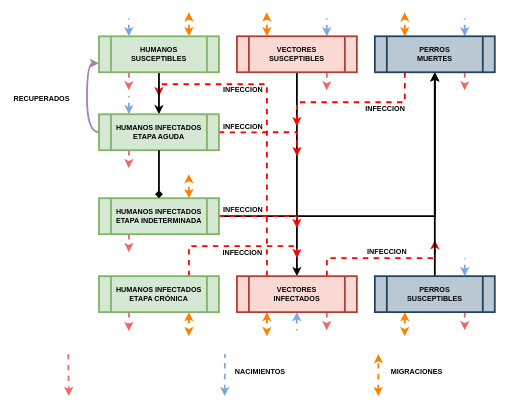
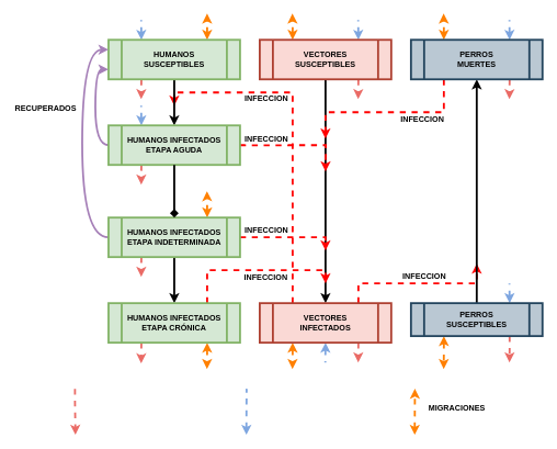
  <mxCell id="0" />
  <mxCell id="1" parent="0" />
  <mxCell id="2" style="edgeStyle=orthogonalEdgeStyle;rounded=0;orthogonalLoop=1;jettySize=auto;html=1;entryX=0.5;entryY=0;entryDx=0;entryDy=0;startArrow=none;startFill=0;endArrow=classic;endFill=1;strokeColor=#000000;strokeWidth=3;" edge="1" parent="1" source="6" target="14"><mxGeometry relative="1" as="geometry" /></mxCell>
  <mxCell id="3" style="edgeStyle=orthogonalEdgeStyle;rounded=0;orthogonalLoop=1;jettySize=auto;html=1;exitX=0.75;exitY=1;exitDx=0;exitDy=0;dashed=1;startArrow=none;startFill=0;endArrow=classic;endFill=1;strokeColor=#EA6B66;strokeWidth=3;" edge="1" parent="1" source="6"><mxGeometry relative="1" as="geometry"><mxPoint x="543.714" y="150" as="targetPoint" /></mxGeometry></mxCell>
  <mxCell id="4" style="edgeStyle=orthogonalEdgeStyle;rounded=0;orthogonalLoop=1;jettySize=auto;html=1;exitX=0.75;exitY=0;exitDx=0;exitDy=0;dashed=1;startArrow=classic;startFill=1;endArrow=none;endFill=0;strokeColor=#7EA6E0;strokeWidth=3;" edge="1" parent="1" source="6"><mxGeometry relative="1" as="geometry"><mxPoint x="543.714" y="30" as="targetPoint" /></mxGeometry></mxCell>
  <mxCell id="5" style="edgeStyle=orthogonalEdgeStyle;rounded=0;orthogonalLoop=1;jettySize=auto;html=1;exitX=0.25;exitY=0;exitDx=0;exitDy=0;dashed=1;startArrow=classic;startFill=1;endArrow=classic;endFill=1;strokeColor=#FF8000;strokeWidth=3;" edge="1" parent="1" source="6"><mxGeometry relative="1" as="geometry"><mxPoint x="443.714" y="20" as="targetPoint" /></mxGeometry></mxCell>
  <mxCell id="6" value="&lt;b&gt;VECTORES&lt;br&gt;SUSCEPTIBLES&lt;/b&gt;" style="shape=process;whiteSpace=wrap;html=1;backgroundOutline=1;labelBackgroundColor=none;strokeWidth=3;fillColor=#fad9d5;strokeColor=#ae4132;" vertex="1" parent="1"><mxGeometry x="394" y="60" width="200" height="60" as="geometry" /></mxCell>
  <mxCell id="7" style="edgeStyle=orthogonalEdgeStyle;rounded=0;orthogonalLoop=1;jettySize=auto;html=1;exitX=0.75;exitY=0;exitDx=0;exitDy=0;startArrow=none;startFill=0;endArrow=classic;endFill=1;strokeColor=#FF0000;strokeWidth=3;dashed=1;" edge="1" parent="1" source="14"><mxGeometry relative="1" as="geometry"><mxPoint x="724" y="400" as="targetPoint" /><Array as="points"><mxPoint x="544" y="430" /><mxPoint x="724" y="430" /></Array></mxGeometry></mxCell>
  <mxCell id="8" value="&lt;b&gt;INFECCION&lt;/b&gt;" style="text;html=1;resizable=0;points=[];align=center;verticalAlign=middle;labelBackgroundColor=#ffffff;" vertex="1" connectable="0" parent="7"><mxGeometry x="0.238" y="1" relative="1" as="geometry"><mxPoint x="-20" y="-10" as="offset" /></mxGeometry></mxCell>
  <mxCell id="9" style="edgeStyle=orthogonalEdgeStyle;rounded=0;orthogonalLoop=1;jettySize=auto;html=1;exitX=0.25;exitY=0;exitDx=0;exitDy=0;startArrow=none;startFill=0;endArrow=classic;endFill=1;strokeColor=#FF0000;strokeWidth=3;dashed=1;" edge="1" parent="1" source="14"><mxGeometry relative="1" as="geometry"><mxPoint x="264" y="160" as="targetPoint" /><Array as="points"><mxPoint x="444" y="140" /></Array></mxGeometry></mxCell>
  <mxCell id="10" value="&lt;b&gt;INFECCION&lt;/b&gt;" style="text;html=1;resizable=0;points=[];align=center;verticalAlign=middle;labelBackgroundColor=#ffffff;" vertex="1" connectable="0" parent="9"><mxGeometry x="0.231" y="71" relative="1" as="geometry"><mxPoint x="-41" y="-62" as="offset" /></mxGeometry></mxCell>
  <mxCell id="11" style="edgeStyle=orthogonalEdgeStyle;rounded=0;orthogonalLoop=1;jettySize=auto;html=1;exitX=0.75;exitY=1;exitDx=0;exitDy=0;dashed=1;startArrow=none;startFill=0;endArrow=classic;endFill=1;strokeColor=#EA6B66;strokeWidth=3;" edge="1" parent="1" source="14"><mxGeometry relative="1" as="geometry"><mxPoint x="543.714" y="550" as="targetPoint" /></mxGeometry></mxCell>
  <mxCell id="12" style="edgeStyle=orthogonalEdgeStyle;rounded=0;orthogonalLoop=1;jettySize=auto;html=1;exitX=0.5;exitY=1;exitDx=0;exitDy=0;dashed=1;startArrow=classic;startFill=1;endArrow=none;endFill=0;strokeColor=#7EA6E0;strokeWidth=3;" edge="1" parent="1" source="14"><mxGeometry relative="1" as="geometry"><mxPoint x="493.714" y="550" as="targetPoint" /></mxGeometry></mxCell>
  <mxCell id="13" style="edgeStyle=orthogonalEdgeStyle;rounded=0;orthogonalLoop=1;jettySize=auto;html=1;exitX=0.25;exitY=1;exitDx=0;exitDy=0;dashed=1;startArrow=classic;startFill=1;endArrow=classic;endFill=1;strokeColor=#FF8000;strokeWidth=3;" edge="1" parent="1" source="14"><mxGeometry relative="1" as="geometry"><mxPoint x="443.714" y="560" as="targetPoint" /></mxGeometry></mxCell>
  <mxCell id="14" value="&lt;b&gt;VECTORES&lt;br&gt;INFECTADOS&lt;/b&gt;" style="shape=process;whiteSpace=wrap;html=1;backgroundOutline=1;labelBackgroundColor=none;strokeWidth=3;fillColor=#fad9d5;strokeColor=#ae4132;" vertex="1" parent="1"><mxGeometry x="394" y="460" width="200" height="60" as="geometry" /></mxCell>
  <mxCell id="15" style="edgeStyle=orthogonalEdgeStyle;rounded=0;orthogonalLoop=1;jettySize=auto;html=1;entryX=0.5;entryY=0;entryDx=0;entryDy=0;startArrow=classic;startFill=1;endArrow=none;endFill=0;strokeColor=#000000;strokeWidth=3;" edge="1" parent="1" source="21" target="25"><mxGeometry relative="1" as="geometry" /></mxCell>
  <mxCell id="16" style="edgeStyle=orthogonalEdgeStyle;rounded=0;orthogonalLoop=1;jettySize=auto;html=1;exitX=0.25;exitY=1;exitDx=0;exitDy=0;startArrow=none;startFill=0;endArrow=classic;endFill=1;strokeColor=#FF0000;strokeWidth=3;dashed=1;" edge="1" parent="1" source="21"><mxGeometry relative="1" as="geometry"><mxPoint x="494" y="210" as="targetPoint" /><Array as="points"><mxPoint x="674" y="170" /><mxPoint x="494" y="170" /></Array></mxGeometry></mxCell>
  <mxCell id="17" value="&lt;b&gt;INFECCION&lt;/b&gt;" style="text;html=1;resizable=0;points=[];align=center;verticalAlign=middle;labelBackgroundColor=#ffffff;" vertex="1" connectable="0" parent="16"><mxGeometry x="0.214" relative="1" as="geometry"><mxPoint x="80" y="10" as="offset" /></mxGeometry></mxCell>
  <mxCell id="18" style="edgeStyle=orthogonalEdgeStyle;rounded=0;orthogonalLoop=1;jettySize=auto;html=1;exitX=0.75;exitY=1;exitDx=0;exitDy=0;dashed=1;startArrow=none;startFill=0;endArrow=classic;endFill=1;strokeColor=#EA6B66;strokeWidth=3;" edge="1" parent="1" source="21"><mxGeometry relative="1" as="geometry"><mxPoint x="773.714" y="150" as="targetPoint" /></mxGeometry></mxCell>
  <mxCell id="19" style="edgeStyle=orthogonalEdgeStyle;rounded=0;orthogonalLoop=1;jettySize=auto;html=1;exitX=0.75;exitY=0;exitDx=0;exitDy=0;dashed=1;startArrow=classic;startFill=1;endArrow=none;endFill=0;strokeColor=#7EA6E0;strokeWidth=3;" edge="1" parent="1" source="21"><mxGeometry relative="1" as="geometry"><mxPoint x="773.714" y="30" as="targetPoint" /></mxGeometry></mxCell>
  <mxCell id="20" style="edgeStyle=orthogonalEdgeStyle;rounded=0;orthogonalLoop=1;jettySize=auto;html=1;exitX=0.25;exitY=0;exitDx=0;exitDy=0;dashed=1;startArrow=classic;startFill=1;endArrow=classic;endFill=1;strokeColor=#FF8000;strokeWidth=3;" edge="1" parent="1" source="21"><mxGeometry relative="1" as="geometry"><mxPoint x="673.714" y="20" as="targetPoint" /></mxGeometry></mxCell>
  <mxCell id="21" value="&lt;b&gt;PERROS&lt;br&gt;MUERTES&lt;/b&gt;" style="shape=process;whiteSpace=wrap;html=1;backgroundOutline=1;labelBackgroundColor=none;strokeWidth=3;fillColor=#bac8d3;strokeColor=#23445d;" vertex="1" parent="1"><mxGeometry x="624" y="60" width="200" height="60" as="geometry" /></mxCell>
  <mxCell id="22" style="edgeStyle=orthogonalEdgeStyle;rounded=0;orthogonalLoop=1;jettySize=auto;html=1;exitX=0.75;exitY=1;exitDx=0;exitDy=0;dashed=1;startArrow=none;startFill=0;endArrow=classic;endFill=1;strokeColor=#EA6B66;strokeWidth=3;" edge="1" parent="1" source="25"><mxGeometry relative="1" as="geometry"><mxPoint x="773.714" y="550" as="targetPoint" /></mxGeometry></mxCell>
  <mxCell id="23" style="edgeStyle=orthogonalEdgeStyle;rounded=0;orthogonalLoop=1;jettySize=auto;html=1;exitX=0.75;exitY=0;exitDx=0;exitDy=0;dashed=1;startArrow=classic;startFill=1;endArrow=none;endFill=0;strokeColor=#7EA6E0;strokeWidth=3;" edge="1" parent="1" source="25"><mxGeometry relative="1" as="geometry"><mxPoint x="773.714" y="430" as="targetPoint" /></mxGeometry></mxCell>
  <mxCell id="24" style="edgeStyle=orthogonalEdgeStyle;rounded=0;orthogonalLoop=1;jettySize=auto;html=1;exitX=0.25;exitY=1;exitDx=0;exitDy=0;dashed=1;startArrow=classic;startFill=1;endArrow=classic;endFill=1;strokeColor=#FF8000;strokeWidth=3;" edge="1" parent="1" source="25"><mxGeometry relative="1" as="geometry"><mxPoint x="673.714" y="560" as="targetPoint" /></mxGeometry></mxCell>
- <mxCell id="25" value="&lt;b&gt;PERROS&lt;br&gt;SUSCEPTIBLES&lt;br&gt;&lt;/b&gt;" style="shape=process;whiteSpace=wrap;html=1;backgroundOutline=1;labelBackgroundColor=none;strokeWidth=3;fillColor=#bac8d3;strokeColor=#23445d;" vertex="1" parent="1"><mxGeometry x="624" y="460" width="200" height="60" as="geometry" /></mxCell>
+ <mxCell id="25" value="&lt;b&gt;PERROS&lt;br&gt;SUSCEPTIBLES&lt;br&gt;&lt;/b&gt;" style="shape=process;whiteSpace=wrap;html=1;backgroundOutline=1;labelBackgroundColor=none;strokeWidth=3;fillColor=#bac8d3;strokeColor=#23445d;" vertex="1" parent="1"><mxGeometry x="624" y="460" width="200" height="50" as="geometry" /></mxCell>
  <mxCell id="26" style="edgeStyle=orthogonalEdgeStyle;rounded=0;orthogonalLoop=1;jettySize=auto;html=1;entryX=0.5;entryY=0;entryDx=0;entryDy=0;startArrow=none;startFill=0;endArrow=classic;endFill=1;strokeColor=#000000;strokeWidth=3;" edge="1" parent="1" source="30" target="36"><mxGeometry relative="1" as="geometry" /></mxCell>
  <mxCell id="27" style="edgeStyle=orthogonalEdgeStyle;rounded=0;orthogonalLoop=1;jettySize=auto;html=1;exitX=0.25;exitY=1;exitDx=0;exitDy=0;dashed=1;startArrow=none;startFill=0;endArrow=classic;endFill=1;strokeColor=#EA6B66;strokeWidth=3;" edge="1" parent="1" source="30"><mxGeometry relative="1" as="geometry"><mxPoint x="213.714" y="150" as="targetPoint" /></mxGeometry></mxCell>
  <mxCell id="28" style="edgeStyle=orthogonalEdgeStyle;rounded=0;orthogonalLoop=1;jettySize=auto;html=1;exitX=0.25;exitY=0;exitDx=0;exitDy=0;dashed=1;startArrow=classic;startFill=1;endArrow=none;endFill=0;strokeColor=#7EA6E0;strokeWidth=3;" edge="1" parent="1" source="30"><mxGeometry relative="1" as="geometry"><mxPoint x="213.714" y="30" as="targetPoint" /></mxGeometry></mxCell>
  <mxCell id="29" style="edgeStyle=orthogonalEdgeStyle;rounded=0;orthogonalLoop=1;jettySize=auto;html=1;exitX=0.75;exitY=0;exitDx=0;exitDy=0;dashed=1;startArrow=classic;startFill=1;endArrow=classic;endFill=1;strokeColor=#FF8000;strokeWidth=3;" edge="1" parent="1" source="30"><mxGeometry relative="1" as="geometry"><mxPoint x="314" y="20" as="targetPoint" /></mxGeometry></mxCell>
  <mxCell id="30" value="&lt;b&gt;HUMANOS&lt;br&gt;SUSCEPTIBLES&lt;/b&gt;" style="shape=process;whiteSpace=wrap;html=1;backgroundOutline=1;labelBackgroundColor=none;strokeWidth=3;fillColor=#d5e8d4;strokeColor=#82b366;" vertex="1" parent="1"><mxGeometry x="164" y="60" width="200" height="60" as="geometry" /></mxCell>
  <mxCell id="31" style="edgeStyle=orthogonalEdgeStyle;rounded=0;orthogonalLoop=1;jettySize=auto;html=1;entryX=0;entryY=0.75;entryDx=0;entryDy=0;startArrow=none;startFill=0;endArrow=classic;endFill=1;strokeColor=#A680B8;strokeWidth=3;curved=1;exitX=0;exitY=0.5;exitDx=0;exitDy=0;" edge="1" parent="1" source="36" target="30"><mxGeometry relative="1" as="geometry" /></mxCell>
  <mxCell id="32" style="edgeStyle=orthogonalEdgeStyle;rounded=0;orthogonalLoop=1;jettySize=auto;html=1;exitX=1;exitY=0.5;exitDx=0;exitDy=0;dashed=1;startArrow=none;startFill=0;endArrow=classic;endFill=1;strokeColor=#FF0000;strokeWidth=3;" edge="1" parent="1" source="36"><mxGeometry relative="1" as="geometry"><mxPoint x="494" y="260" as="targetPoint" /></mxGeometry></mxCell>
  <mxCell id="33" value="&lt;b&gt;INFECCION&lt;/b&gt;" style="text;html=1;resizable=0;points=[];align=center;verticalAlign=middle;labelBackgroundColor=#ffffff;" vertex="1" connectable="0" parent="32"><mxGeometry x="-0.597" relative="1" as="geometry"><mxPoint x="5" y="-10" as="offset" /></mxGeometry></mxCell>
  <mxCell id="34" style="edgeStyle=orthogonalEdgeStyle;rounded=0;orthogonalLoop=1;jettySize=auto;html=1;exitX=0.25;exitY=1;exitDx=0;exitDy=0;dashed=1;startArrow=none;startFill=0;endArrow=classic;endFill=1;strokeColor=#EA6B66;strokeWidth=3;" edge="1" parent="1" source="36"><mxGeometry relative="1" as="geometry"><mxPoint x="213.714" y="280" as="targetPoint" /></mxGeometry></mxCell>
  <mxCell id="35" style="edgeStyle=orthogonalEdgeStyle;rounded=0;orthogonalLoop=1;jettySize=auto;html=1;exitX=0.25;exitY=0;exitDx=0;exitDy=0;dashed=1;startArrow=classic;startFill=1;endArrow=none;endFill=0;strokeColor=#7EA6E0;strokeWidth=3;" edge="1" parent="1" source="36"><mxGeometry relative="1" as="geometry"><mxPoint x="213.714" y="160" as="targetPoint" /></mxGeometry></mxCell>
  <mxCell id="36" value="&lt;b&gt;HUMANOS INFECTADOS&lt;br&gt;ETAPA AGUDA&lt;/b&gt;" style="shape=process;whiteSpace=wrap;html=1;backgroundOutline=1;labelBackgroundColor=none;strokeWidth=3;fillColor=#d5e8d4;strokeColor=#82b366;" vertex="1" parent="1"><mxGeometry x="164" y="190" width="200" height="60" as="geometry" /></mxCell>
- <mxCell id="37" style="edgeStyle=orthogonalEdgeStyle;rounded=0;orthogonalLoop=1;jettySize=auto;html=1;startArrow=none;startFill=0;endArrow=classic;endFill=1;strokeColor=#000000;strokeWidth=3;" edge="1" parent="1" source="43" target="21"><mxGeometry relative="1" as="geometry" /></mxCell>
+ <mxCell id="37" style="edgeStyle=orthogonalEdgeStyle;rounded=0;orthogonalLoop=1;jettySize=auto;html=1;entryX=0.5;entryY=0;entryDx=0;entryDy=0;startArrow=none;startFill=0;endArrow=classic;endFill=1;strokeColor=#000000;strokeWidth=3;" edge="1" parent="1" source="43" target="48"><mxGeometry relative="1" as="geometry" /></mxCell>
+ <mxCell id="38" style="edgeStyle=orthogonalEdgeStyle;curved=1;rounded=0;orthogonalLoop=1;jettySize=auto;html=1;exitX=0;exitY=0.5;exitDx=0;exitDy=0;entryX=0;entryY=0.25;entryDx=0;entryDy=0;startArrow=none;startFill=0;endArrow=classic;endFill=1;strokeColor=#A680B8;strokeWidth=3;" edge="1" parent="1" source="43" target="30"><mxGeometry relative="1" as="geometry"><Array as="points"><mxPoint x="124" y="360" /><mxPoint x="124" y="75" /></Array></mxGeometry></mxCell>
  <mxCell id="39" style="edgeStyle=orthogonalEdgeStyle;rounded=0;orthogonalLoop=1;jettySize=auto;html=1;exitX=1;exitY=0.5;exitDx=0;exitDy=0;dashed=1;startArrow=none;startFill=0;endArrow=classic;endFill=1;strokeColor=#FF0000;strokeWidth=3;" edge="1" parent="1" source="43"><mxGeometry relative="1" as="geometry"><mxPoint x="494" y="380" as="targetPoint" /><Array as="points"><mxPoint x="494" y="360" /></Array></mxGeometry></mxCell>
  <mxCell id="40" value="&lt;b&gt;INFECCION&lt;/b&gt;" style="text;html=1;resizable=0;points=[];align=center;verticalAlign=middle;labelBackgroundColor=#ffffff;" vertex="1" connectable="0" parent="39"><mxGeometry x="-0.409" y="-1" relative="1" as="geometry"><mxPoint x="-5" y="-12" as="offset" /></mxGeometry></mxCell>
  <mxCell id="41" style="edgeStyle=orthogonalEdgeStyle;rounded=0;orthogonalLoop=1;jettySize=auto;html=1;exitX=0.25;exitY=1;exitDx=0;exitDy=0;dashed=1;startArrow=none;startFill=0;endArrow=classic;endFill=1;strokeColor=#EA6B66;strokeWidth=3;" edge="1" parent="1" source="43"><mxGeometry relative="1" as="geometry"><mxPoint x="213.714" y="420" as="targetPoint" /></mxGeometry></mxCell>
  <mxCell id="42" style="edgeStyle=orthogonalEdgeStyle;rounded=0;orthogonalLoop=1;jettySize=auto;html=1;exitX=0.75;exitY=0;exitDx=0;exitDy=0;dashed=1;startArrow=classic;startFill=1;endArrow=classic;endFill=1;strokeColor=#FF8000;strokeWidth=3;" edge="1" parent="1" source="43"><mxGeometry relative="1" as="geometry"><mxPoint x="313.714" y="290" as="targetPoint" /></mxGeometry></mxCell>
  <mxCell id="43" value="&lt;b&gt;HUMANOS INFECTADOS&lt;br&gt;ETAPA INDETERMINADA&lt;/b&gt;" style="shape=process;whiteSpace=wrap;html=1;backgroundOutline=1;labelBackgroundColor=none;strokeWidth=3;fillColor=#d5e8d4;strokeColor=#82b366;" vertex="1" parent="1"><mxGeometry x="164" y="330" width="200" height="60" as="geometry" /></mxCell>
  <mxCell id="44" style="edgeStyle=orthogonalEdgeStyle;rounded=0;orthogonalLoop=1;jettySize=auto;html=1;exitX=0.75;exitY=0;exitDx=0;exitDy=0;dashed=1;startArrow=none;startFill=0;endArrow=classic;endFill=1;strokeColor=#FF0000;strokeWidth=3;" edge="1" parent="1" source="48"><mxGeometry relative="1" as="geometry"><mxPoint x="494" y="430" as="targetPoint" /><Array as="points"><mxPoint x="314" y="410" /><mxPoint x="494" y="410" /></Array></mxGeometry></mxCell>
  <mxCell id="45" value="&lt;b&gt;INFECCION&lt;/b&gt;" style="text;html=1;resizable=0;points=[];align=center;verticalAlign=middle;labelBackgroundColor=#ffffff;" vertex="1" connectable="0" parent="44"><mxGeometry x="-0.143" y="-1" relative="1" as="geometry"><mxPoint x="31" y="10" as="offset" /></mxGeometry></mxCell>
  <mxCell id="46" style="edgeStyle=orthogonalEdgeStyle;rounded=0;orthogonalLoop=1;jettySize=auto;html=1;exitX=0.25;exitY=1;exitDx=0;exitDy=0;dashed=1;startArrow=none;startFill=0;endArrow=classic;endFill=1;strokeColor=#EA6B66;strokeWidth=3;" edge="1" parent="1" source="48"><mxGeometry relative="1" as="geometry"><mxPoint x="213.714" y="551.429" as="targetPoint" /></mxGeometry></mxCell>
  <mxCell id="47" style="edgeStyle=orthogonalEdgeStyle;rounded=0;orthogonalLoop=1;jettySize=auto;html=1;exitX=0.75;exitY=1;exitDx=0;exitDy=0;dashed=1;startArrow=classic;startFill=1;endArrow=classic;endFill=1;strokeColor=#FF8000;strokeWidth=3;" edge="1" parent="1" source="48"><mxGeometry relative="1" as="geometry"><mxPoint x="313.714" y="560" as="targetPoint" /></mxGeometry></mxCell>
  <mxCell id="48" value="&lt;b&gt;HUMANOS INFECTADOS&lt;br&gt;ETAPA CRÓNICA&lt;/b&gt;" style="shape=process;whiteSpace=wrap;html=1;backgroundOutline=1;labelBackgroundColor=none;strokeWidth=3;fillColor=#d5e8d4;strokeColor=#82b366;" vertex="1" parent="1"><mxGeometry x="164" y="460" width="200" height="60" as="geometry" /></mxCell>
  <mxCell id="49" style="edgeStyle=orthogonalEdgeStyle;rounded=0;orthogonalLoop=1;jettySize=auto;html=1;startArrow=none;startFill=0;endArrow=diamond;endFill=1;strokeColor=#000000;strokeWidth=3;exitX=0.5;exitY=1;exitDx=0;exitDy=0;" edge="1" parent="1" source="36" target="43"><mxGeometry relative="1" as="geometry"><mxPoint x="263.706" y="260" as="sourcePoint" /><mxPoint x="263.706" y="330.412" as="targetPoint" /></mxGeometry></mxCell>
  <mxCell id="50" value="&lt;b&gt;RECUPERADOS&lt;/b&gt;" style="text;html=1;resizable=0;points=[];autosize=1;align=left;verticalAlign=top;spacingTop=-4;" vertex="1" parent="1"><mxGeometry x="20" y="154" width="110" height="20" as="geometry" /></mxCell>
  <mxCell id="51" style="edgeStyle=orthogonalEdgeStyle;rounded=0;orthogonalLoop=1;jettySize=auto;html=1;dashed=1;startArrow=none;startFill=0;endArrow=classic;endFill=1;strokeColor=#EA6B66;strokeWidth=3;" edge="1" parent="1"><mxGeometry relative="1" as="geometry"><mxPoint x="113.714" y="660" as="targetPoint" /><mxPoint x="113" y="590" as="sourcePoint" /><Array as="points"><mxPoint x="113" y="610" /></Array></mxGeometry></mxCell>
  <mxCell id="52" style="edgeStyle=orthogonalEdgeStyle;rounded=0;orthogonalLoop=1;jettySize=auto;html=1;exitX=0.75;exitY=0;exitDx=0;exitDy=0;dashed=1;startArrow=classic;startFill=1;endArrow=none;endFill=0;strokeColor=#7EA6E0;strokeWidth=3;" edge="1" parent="1"><mxGeometry relative="1" as="geometry"><mxPoint x="374" y="590" as="targetPoint" /><mxPoint x="373.714" y="660" as="sourcePoint" /><Array as="points"><mxPoint x="374" y="640" /><mxPoint x="374" y="640" /></Array></mxGeometry></mxCell>
  <mxCell id="53" style="edgeStyle=orthogonalEdgeStyle;rounded=0;orthogonalLoop=1;jettySize=auto;html=1;exitX=0.25;exitY=0;exitDx=0;exitDy=0;dashed=1;startArrow=classic;startFill=1;endArrow=classic;endFill=1;strokeColor=#FF8000;strokeWidth=3;" edge="1" parent="1"><mxGeometry relative="1" as="geometry"><mxPoint x="630" y="590" as="targetPoint" /><mxPoint x="629.714" y="660" as="sourcePoint" /><Array as="points"><mxPoint x="630" y="650" /><mxPoint x="630" y="650" /></Array></mxGeometry></mxCell>
- <mxCell id="54" value="&lt;b&gt;NACIMIENTOS&lt;/b&gt;" style="text;html=1;resizable=0;points=[];autosize=1;align=left;verticalAlign=top;spacingTop=-4;" vertex="1" parent="1"><mxGeometry x="389" y="610" width="100" height="20" as="geometry" /></mxCell>
  <mxCell id="55" value="&lt;b&gt;MIGRACIONES&lt;/b&gt;" style="text;html=1;resizable=0;points=[];autosize=1;align=left;verticalAlign=top;spacingTop=-4;" vertex="1" parent="1"><mxGeometry x="649" y="610" width="100" height="20" as="geometry" /></mxCell>
